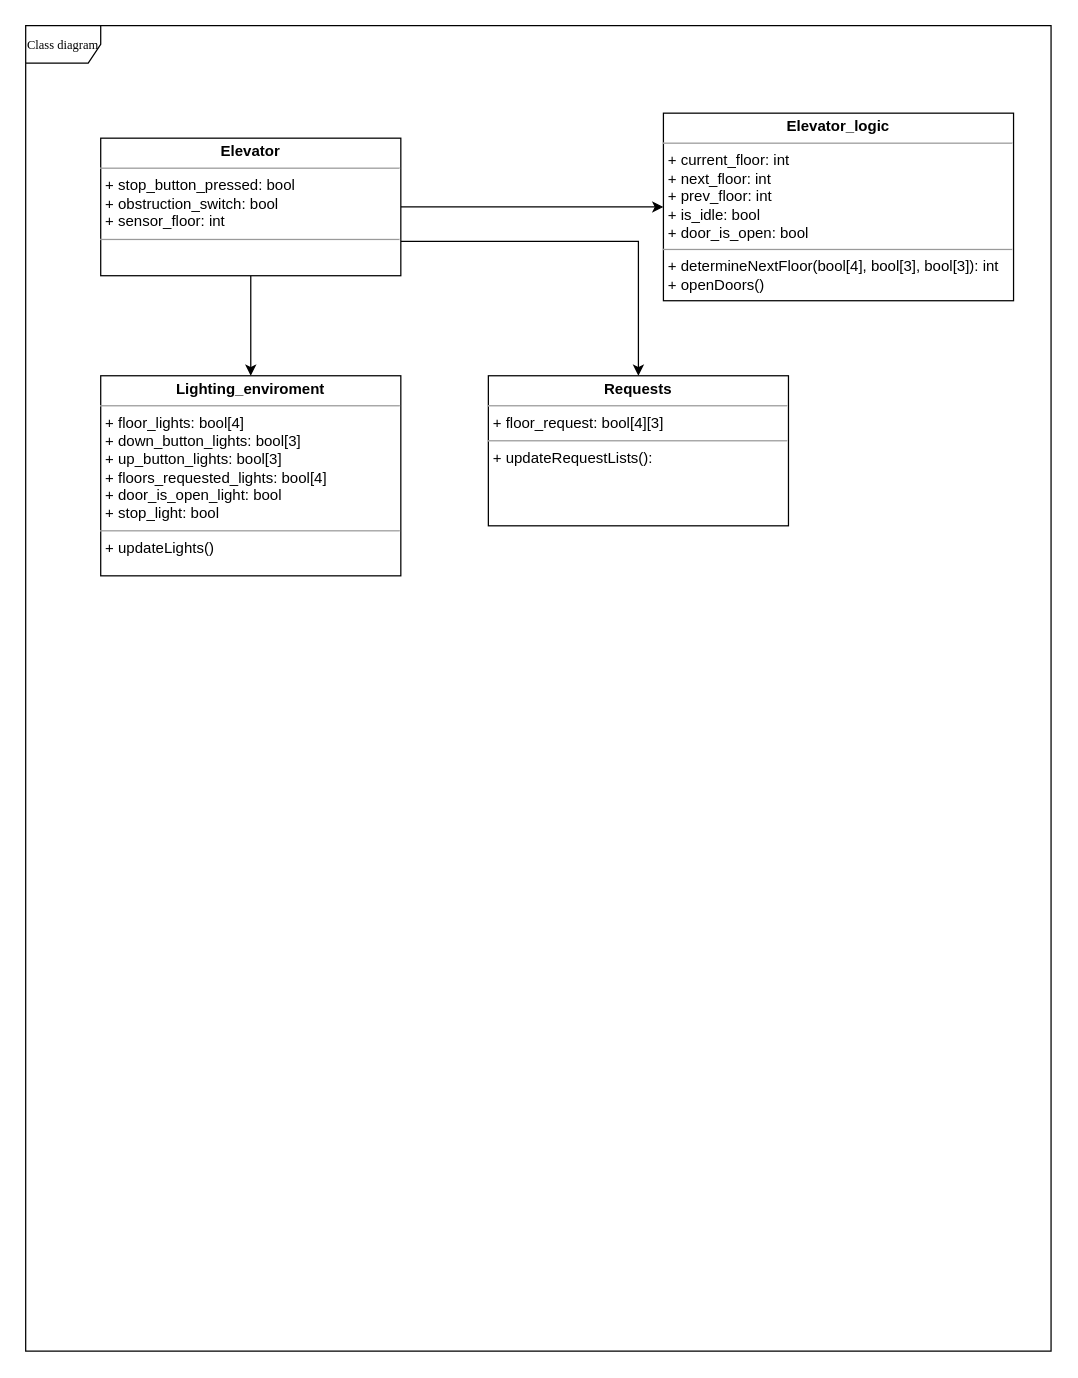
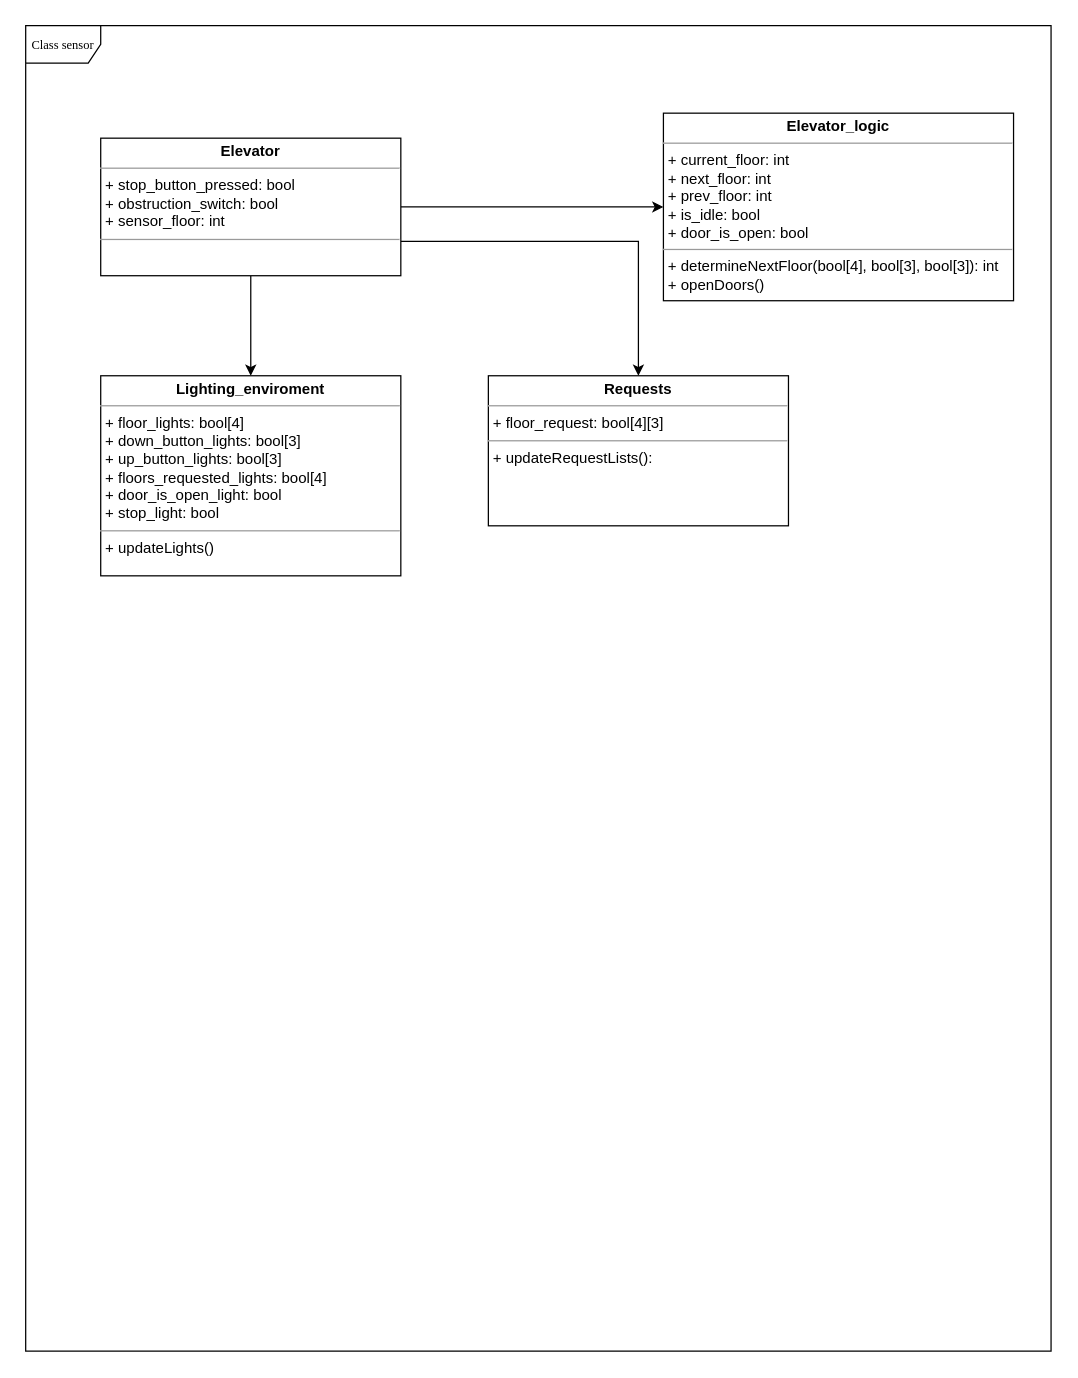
  <mxCell id="0" />
  <mxCell id="1" parent="0" />
- <mxCell id="2" value="Class diagram" style="shape=umlFrame;whiteSpace=wrap;html=1;rounded=0;shadow=0;comic=0;labelBackgroundColor=none;strokeWidth=1;fontFamily=Verdana;fontSize=10;align=center;" parent="1" vertex="1"><mxGeometry x="20" y="20" width="820" height="1060" as="geometry" /></mxCell>
+ <mxCell id="2" value="Class sensor" style="shape=umlFrame;whiteSpace=wrap;html=1;rounded=0;shadow=0;comic=0;labelBackgroundColor=none;strokeWidth=1;fontFamily=Verdana;fontSize=10;align=center;" parent="1" vertex="1"><mxGeometry x="20" y="20" width="820" height="1060" as="geometry" /></mxCell>
  <mxCell id="3" style="edgeStyle=orthogonalEdgeStyle;rounded=0;orthogonalLoop=1;jettySize=auto;html=1;exitX=1;exitY=0.75;exitDx=0;exitDy=0;" edge="1" parent="1" source="6" target="8"><mxGeometry relative="1" as="geometry"><mxPoint x="460" y="368" as="targetPoint" /></mxGeometry></mxCell>
  <mxCell id="4" style="edgeStyle=orthogonalEdgeStyle;rounded=0;orthogonalLoop=1;jettySize=auto;html=1;exitX=0.5;exitY=1;exitDx=0;exitDy=0;entryX=0.5;entryY=0;entryDx=0;entryDy=0;" edge="1" parent="1" source="6" target="7"><mxGeometry relative="1" as="geometry" /></mxCell>
  <mxCell id="5" style="edgeStyle=orthogonalEdgeStyle;rounded=0;orthogonalLoop=1;jettySize=auto;html=1;exitX=1;exitY=0.5;exitDx=0;exitDy=0;" edge="1" parent="1" source="6" target="9"><mxGeometry relative="1" as="geometry" /></mxCell>
  <mxCell id="6" value="&lt;p style=&quot;margin:0px;margin-top:4px;text-align:center;&quot;&gt;&lt;b&gt;Elevator&lt;/b&gt;&lt;/p&gt;&lt;hr size=&quot;1&quot;&gt;&lt;p style=&quot;margin:0px;margin-left:4px;&quot;&gt;+ stop_button_pressed: bool&lt;/p&gt;&lt;p style=&quot;margin:0px;margin-left:4px;&quot;&gt;+ obstruction_switch: bool&lt;/p&gt;&lt;p style=&quot;margin:0px;margin-left:4px;&quot;&gt;+ sensor_floor: int&lt;/p&gt;&lt;hr size=&quot;1&quot;&gt;&lt;p style=&quot;margin:0px;margin-left:4px;&quot;&gt;&lt;br&gt;&lt;/p&gt;" style="verticalAlign=top;align=left;overflow=fill;fontSize=12;fontFamily=Helvetica;html=1;rounded=0;shadow=0;comic=0;labelBackgroundColor=none;strokeWidth=1" vertex="1" parent="1"><mxGeometry x="80" y="110" width="240" height="110" as="geometry" /></mxCell>
  <mxCell id="7" value="&lt;p style=&quot;margin:0px;margin-top:4px;text-align:center;&quot;&gt;&lt;b&gt;Lighting_enviroment&lt;/b&gt;&lt;/p&gt;&lt;hr size=&quot;1&quot;&gt;&lt;p style=&quot;margin:0px;margin-left:4px;&quot;&gt;+ floor&lt;span style=&quot;&quot;&gt;_lights: bool[4]&lt;/span&gt;&lt;br&gt;&lt;/p&gt;&lt;p style=&quot;margin:0px;margin-left:4px;&quot;&gt;+ down_button_lights: bool[3]&lt;/p&gt;&lt;p style=&quot;margin:0px;margin-left:4px;&quot;&gt;+ up_button_lights: bool[3]&lt;br&gt;&lt;/p&gt;&lt;p style=&quot;margin:0px;margin-left:4px;&quot;&gt;+ floors_requested_lights: bool[4]&lt;br&gt;&lt;/p&gt;&lt;p style=&quot;margin:0px;margin-left:4px;&quot;&gt;+ door_is_open_light: bool&lt;/p&gt;&lt;p style=&quot;margin:0px;margin-left:4px;&quot;&gt;+ stop_light: bool&lt;/p&gt;&lt;hr size=&quot;1&quot;&gt;&lt;p style=&quot;margin:0px;margin-left:4px;&quot;&gt;+ updateLights()&lt;br&gt;&lt;/p&gt;" style="verticalAlign=top;align=left;overflow=fill;fontSize=12;fontFamily=Helvetica;html=1;rounded=0;shadow=0;comic=0;labelBackgroundColor=none;strokeWidth=1" vertex="1" parent="1"><mxGeometry x="80" y="300" width="240" height="160" as="geometry" /></mxCell>
  <mxCell id="8" value="&lt;p style=&quot;margin:0px;margin-top:4px;text-align:center;&quot;&gt;&lt;b&gt;Requests&lt;/b&gt;&lt;/p&gt;&lt;hr size=&quot;1&quot;&gt;&lt;p style=&quot;border-color: var(--border-color); margin: 0px 0px 0px 4px;&quot;&gt;&lt;span style=&quot;background-color: initial;&quot;&gt;+ floor_request: bool[4][3]&lt;/span&gt;&lt;br&gt;&lt;/p&gt;&lt;hr size=&quot;1&quot;&gt;&lt;p style=&quot;margin:0px;margin-left:4px;&quot;&gt;+ updateRequestLists():&lt;/p&gt;" style="verticalAlign=top;align=left;overflow=fill;fontSize=12;fontFamily=Helvetica;html=1;rounded=0;shadow=0;comic=0;labelBackgroundColor=none;strokeWidth=1" vertex="1" parent="1"><mxGeometry x="390" y="300" width="240" height="120" as="geometry" /></mxCell>
  <mxCell id="9" value="&lt;p style=&quot;margin:0px;margin-top:4px;text-align:center;&quot;&gt;&lt;b&gt;Elevator_logic&lt;/b&gt;&lt;/p&gt;&lt;hr size=&quot;1&quot;&gt;&lt;p style=&quot;border-color: var(--border-color); margin: 0px 0px 0px 4px;&quot;&gt;+ current_floor: int&lt;br style=&quot;border-color: var(--border-color);&quot;&gt;&lt;/p&gt;&lt;p style=&quot;border-color: var(--border-color); margin: 0px 0px 0px 4px;&quot;&gt;+ next_floor: int&lt;/p&gt;&lt;p style=&quot;border-color: var(--border-color); margin: 0px 0px 0px 4px;&quot;&gt;+ prev_floor: int&lt;/p&gt;&lt;p style=&quot;border-color: var(--border-color); margin: 0px 0px 0px 4px;&quot;&gt;+ is_idle: bool&lt;/p&gt;&lt;p style=&quot;border-color: var(--border-color); margin: 0px 0px 0px 4px;&quot;&gt;+ door_is_open: bool&lt;/p&gt;&lt;hr size=&quot;1&quot;&gt;&lt;p style=&quot;margin:0px;margin-left:4px;&quot;&gt;+ determineNextFloor(bool[4], bool[3], bool[3]): int&lt;/p&gt;&lt;p style=&quot;margin:0px;margin-left:4px;&quot;&gt;+ openDoors()&lt;/p&gt;" style="verticalAlign=top;align=left;overflow=fill;fontSize=12;fontFamily=Helvetica;html=1;rounded=0;shadow=0;comic=0;labelBackgroundColor=none;strokeWidth=1" vertex="1" parent="1"><mxGeometry x="530" y="90" width="280" height="150" as="geometry" /></mxCell>
